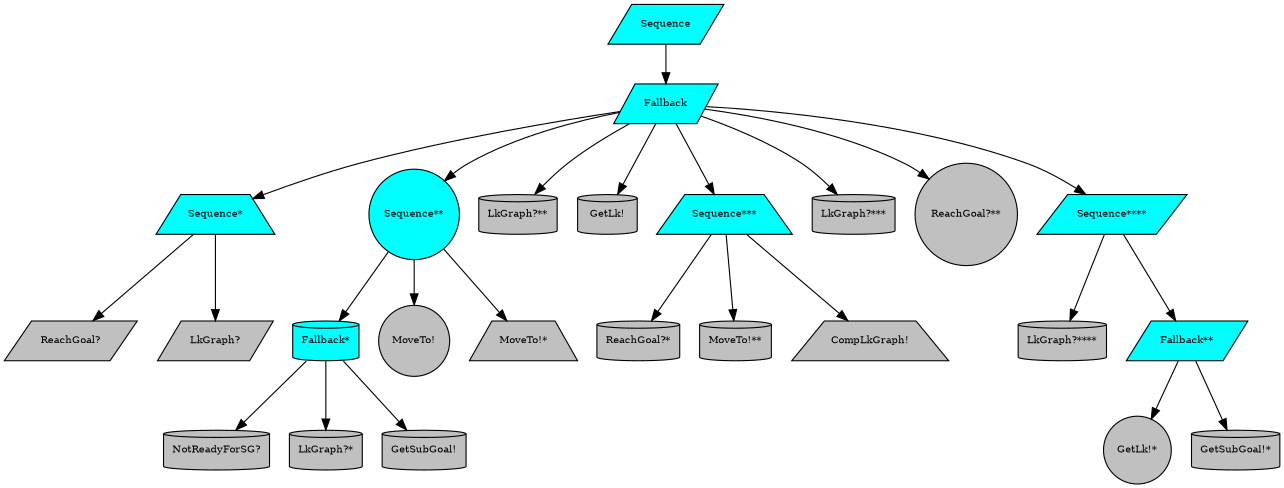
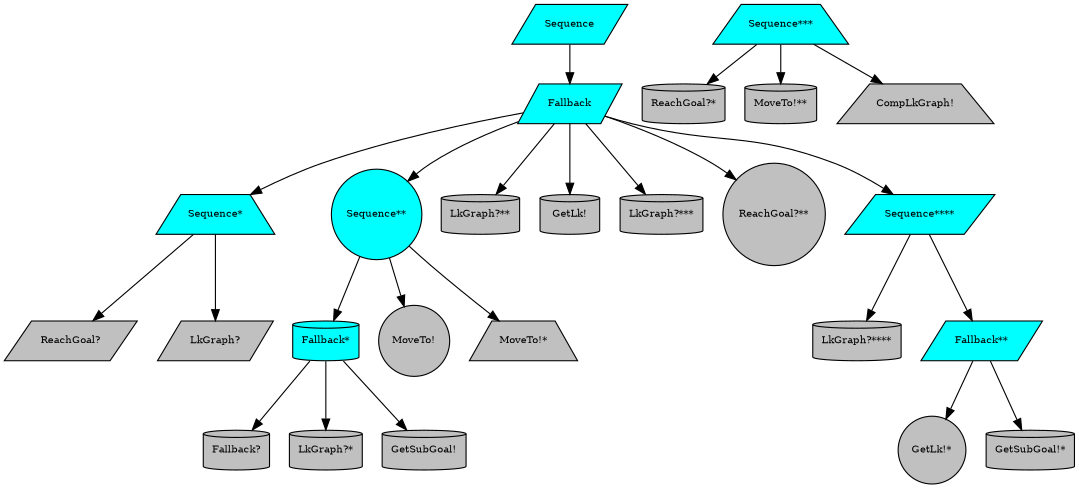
  digraph {
    fontname="times-roman"
    ordering=out
    node [fillcolor=gray fontcolor=black fontname="times-roman" fontsize=9 shape=cylinder style=filled]
    edge [fontname="times-roman"]
    n1 [fillcolor=cyan label=Sequence shape=parallelogram]
    n2 [fillcolor=cyan label=Fallback shape=parallelogram]
    n3 [fillcolor=cyan label="Sequence*" shape=trapezium]
    n4 [fillcolor=cyan label="Sequence**" shape=circle]
    n5 [label="LkGraph?**"]
    n6 [label="GetLk!"]
    n7 [fillcolor=cyan label="Sequence***" shape=trapezium]
    n8 [label="LkGraph?***"]
    n9 [label="ReachGoal?**" shape=circle]
    n10 [fillcolor=cyan label="Sequence****" shape=parallelogram]
    n11 [label="ReachGoal?" shape=parallelogram]
    n12 [label="LkGraph?" shape=parallelogram]
    n13 [fillcolor=cyan label="Fallback*"]
    n14 [label="MoveTo!" shape=circle]
    n15 [label="MoveTo!*" shape=trapezium]
    n16 [label="ReachGoal?*"]
    n17 [label="MoveTo!**"]
    n18 [label="CompLkGraph!" shape=trapezium]
    n19 [label="LkGraph?****"]
    n20 [fillcolor=cyan label="Fallback**" shape=parallelogram]
-   n21 [label="NotReadyForSG?"]
+   n21 [label="Fallback?"]
    n22 [label="LkGraph?*"]
    n23 [label="GetSubGoal!"]
    n24 [label="GetLk!*" shape=circle]
    n25 [label="GetSubGoal!*"]
    n1 -> n2
    n2 -> n3
    n2 -> n4
    n2 -> n5
    n2 -> n6
-   n2 -> n7
    n2 -> n8
    n2 -> n9
    n2 -> n10
    n3 -> n11
    n3 -> n12
    n4 -> n13
    n4 -> n14
    n4 -> n15
    n7 -> n16
    n7 -> n17
    n7 -> n18
    n10 -> n19
    n10 -> n20
    n13 -> n21
    n13 -> n22
    n13 -> n23
    n20 -> n24
    n20 -> n25
  }
